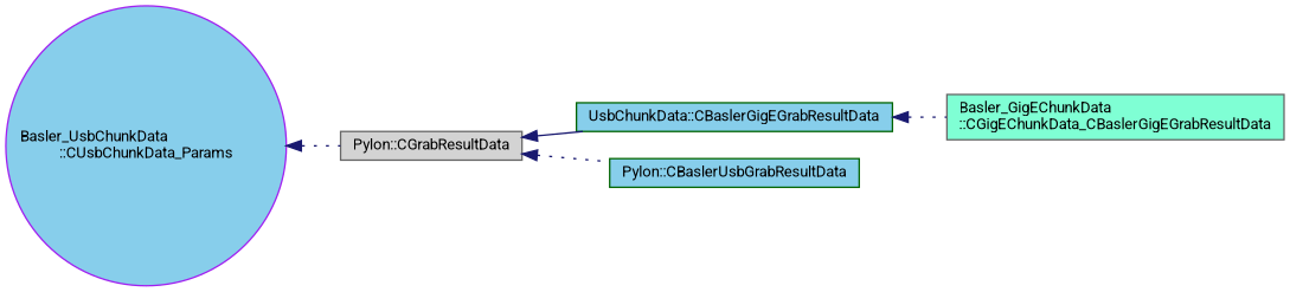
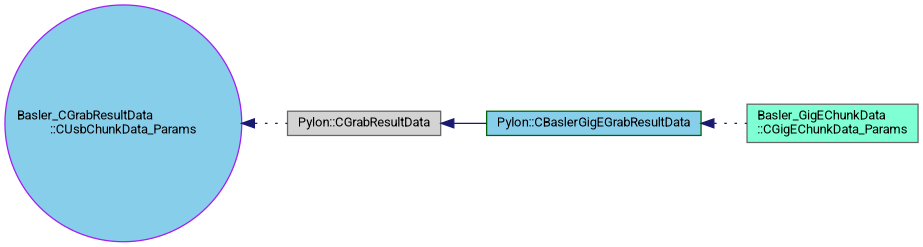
  digraph {
    fontname=Roboto
    rankdir=LR
    node [color=gray40 fillcolor=skyblue fontname=Roboto fontsize=10 shape=box style=filled]
    edge [color=midnightblue dir=back fontname=Roboto fontsize=10 labelfontname=Helvetica labelfontsize=10 style=dotted]
-   n1 [fillcolor=aquamarine height=0.2 label="Basler_GigEChunkData\l::CGigEChunkData_CBaslerGigEGrabResultData" width=0.4]
-   n2 [color=darkgreen height=0.2 label="UsbChunkData::CBaslerGigEGrabResultData" width=0.4]
-   n3 [color=purple height=0.2 label="Basler_UsbChunkData\l::CUsbChunkData_Params" shape=circle width=0.4]
+   n1 [fillcolor=aquamarine height=0.2 label="Basler_GigEChunkData\l::CGigEChunkData_Params" width=0.4]
+   n2 [color=darkgreen height=0.2 label="Pylon::CBaslerGigEGrabResultData" width=0.4]
+   n3 [color=purple height=0.2 label="Basler_CGrabResultData\l::CUsbChunkData_Params" shape=circle width=0.4]
    n4 [fillcolor=lightgrey height=0.2 label="Pylon::CGrabResultData" width=0.4]
-   n5 [color=darkgreen height=0.2 label="Pylon::CBaslerUsbGrabResultData" width=0.4]
    n2 -> n1
    n3 -> n4
    n4 -> n2 [style=solid]
-   n4 -> n5
  }
